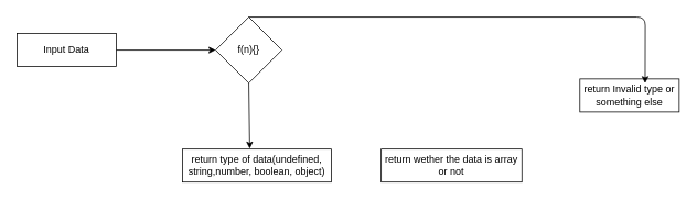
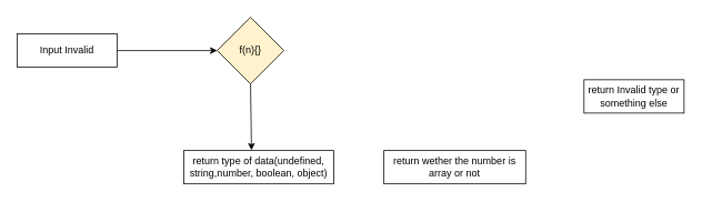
  <mxCell id="0" />
  <mxCell id="1" parent="0" />
- <mxCell id="2" value="Input Data" style="rounded=0;whiteSpace=wrap;html=1;" vertex="1" parent="1"><mxGeometry y="40" width="120" height="40" as="geometry" x="20" /></mxCell>
+ <mxCell id="2" value="Input Invalid" style="rounded=0;whiteSpace=wrap;html=1;" vertex="1" parent="1"><mxGeometry y="40" width="120" height="40" as="geometry" x="20" /></mxCell>
  <mxCell id="3" value="" style="endArrow=classic;html=1;exitX=1;exitY=0.5;exitDx=0;exitDy=0;" edge="1" parent="1" source="2"><mxGeometry width="50" height="50" relative="1" as="geometry"><mxPoint x="420" y="150" as="sourcePoint" /><mxPoint x="260" y="60" as="targetPoint" /><Array as="points" /></mxGeometry></mxCell>
- <mxCell id="4" value="f(n){}" style="rhombus;whiteSpace=wrap;html=1;" vertex="1" parent="1"><mxGeometry x="260" y="20" width="80" height="80" as="geometry" /></mxCell>
+ <mxCell id="4" value="f(n){}" style="rhombus;whiteSpace=wrap;html=1;fillColor=#fff2cc;" vertex="1" parent="1"><mxGeometry x="260" y="20" width="80" height="80" as="geometry" /></mxCell>
  <mxCell id="5" value="" style="endArrow=classic;html=1;exitX=0.5;exitY=1;exitDx=0;exitDy=0;entryX=0.451;entryY=-0.01;entryDx=0;entryDy=0;entryPerimeter=0;" edge="1" parent="1" source="4" target="6"><mxGeometry width="50" height="50" relative="1" as="geometry"><mxPoint x="420" y="150" as="sourcePoint" /><mxPoint x="380" y="180" as="targetPoint" /></mxGeometry></mxCell>
  <mxCell id="6" value="return type of data(undefined, string,number, boolean, object)" style="rounded=0;whiteSpace=wrap;html=1;" vertex="1" parent="1"><mxGeometry x="220" y="180" width="180" height="40" as="geometry" /></mxCell>
- <mxCell id="7" value="return wether the data is array or not" style="rounded=0;whiteSpace=wrap;html=1;" vertex="1" parent="1"><mxGeometry x="460" y="180" width="170" height="40" as="geometry" /></mxCell>
+ <mxCell id="7" value="return wether the number is array or not" style="rounded=0;whiteSpace=wrap;html=1;" vertex="1" parent="1"><mxGeometry x="460" y="180" width="170" height="40" as="geometry" /></mxCell>
  <mxCell id="8" style="edgeStyle=orthogonalEdgeStyle;rounded=0;orthogonalLoop=1;jettySize=auto;html=1;exitX=0.5;exitY=1;exitDx=0;exitDy=0;" edge="1" parent="1" source="7" target="7"><mxGeometry relative="1" as="geometry" /></mxCell>
  <mxCell id="9" value="return Invalid type or something else" style="rounded=0;whiteSpace=wrap;html=1;" vertex="1" parent="1"><mxGeometry x="700" y="95" width="120" height="40" as="geometry" /></mxCell>
- <mxCell id="10" value="" style="endArrow=classic;html=1;exitX=0.5;exitY=0;exitDx=0;exitDy=0;entryX=0.657;entryY=0.13;entryDx=0;entryDy=0;entryPerimeter=0;" edge="1" parent="1" source="4" target="9"><mxGeometry width="50" height="50" relative="1" as="geometry"><mxPoint x="420" y="130" as="sourcePoint" /><mxPoint x="820" y="20" as="targetPoint" /><Array as="points"><mxPoint x="779" y="20" /></Array></mxGeometry></mxCell>
